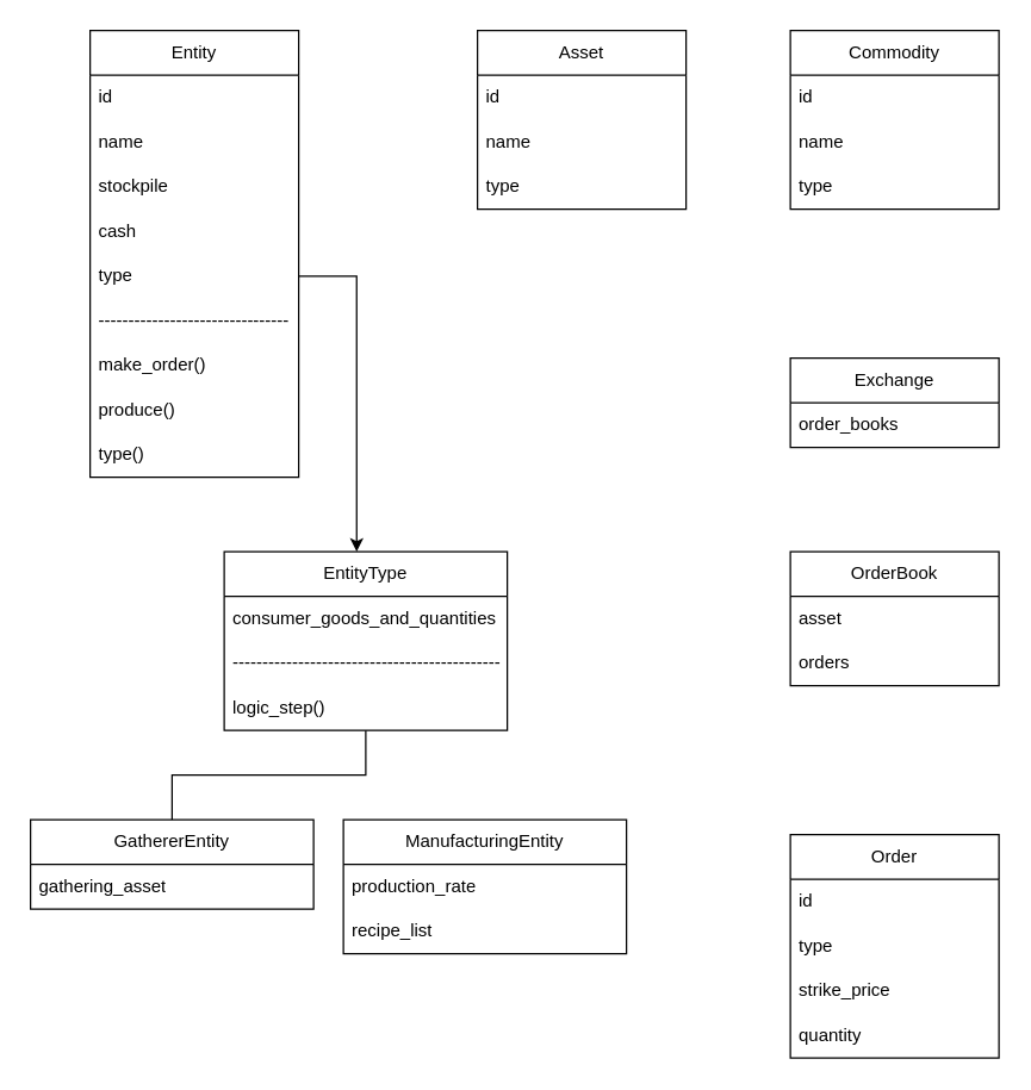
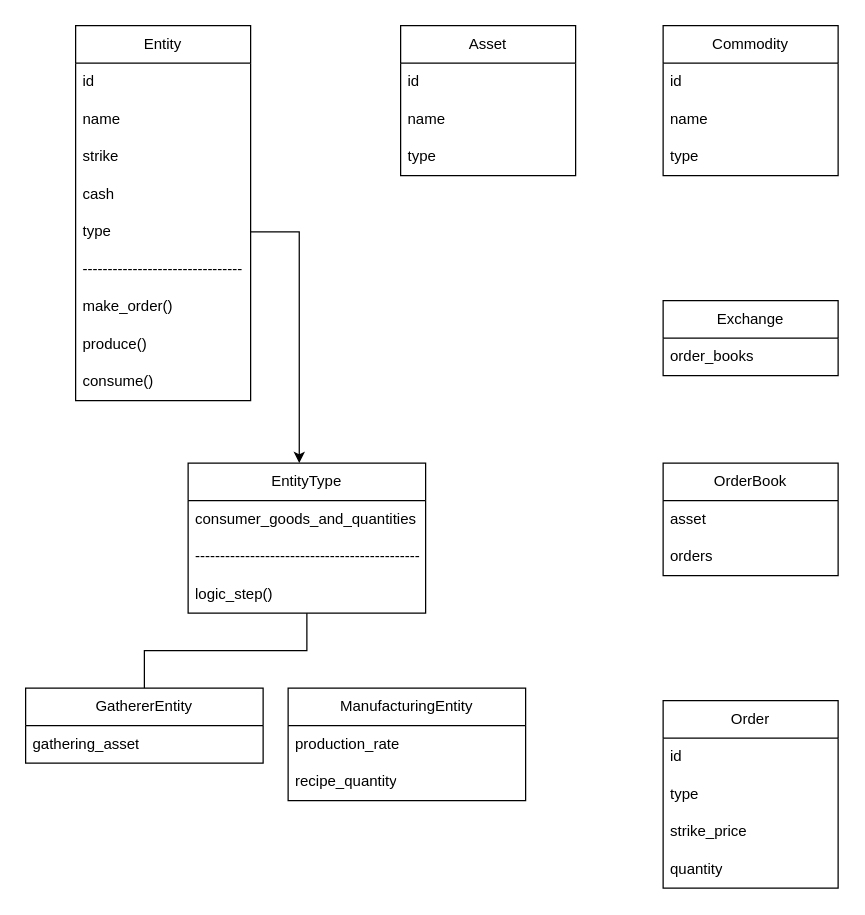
  <mxCell id="0" />
  <mxCell id="1" parent="0" />
  <mxCell id="2" value="Entity&lt;br&gt;" style="swimlane;fontStyle=0;childLayout=stackLayout;horizontal=1;startSize=30;horizontalStack=0;resizeParent=1;resizeParentMax=0;resizeLast=0;collapsible=1;marginBottom=0;whiteSpace=wrap;html=1;movable=1;resizable=1;rotatable=1;deletable=1;editable=1;locked=0;connectable=1;" vertex="1" parent="1"><mxGeometry x="60" y="20" width="140" height="300" as="geometry"><mxRectangle x="190" y="170" width="70" height="30" as="alternateBounds" /></mxGeometry></mxCell>
  <mxCell id="3" value="id" style="text;strokeColor=none;fillColor=none;align=left;verticalAlign=middle;spacingLeft=4;spacingRight=4;overflow=hidden;points=[[0,0.5],[1,0.5]];portConstraint=eastwest;rotatable=0;whiteSpace=wrap;html=1;" vertex="1" parent="2"><mxGeometry y="30" width="140" height="30" as="geometry" /></mxCell>
  <mxCell id="4" value="name" style="text;strokeColor=none;fillColor=none;align=left;verticalAlign=middle;spacingLeft=4;spacingRight=4;overflow=hidden;points=[[0,0.5],[1,0.5]];portConstraint=eastwest;rotatable=0;whiteSpace=wrap;html=1;" vertex="1" parent="2"><mxGeometry y="60" width="140" height="30" as="geometry" /></mxCell>
- <mxCell id="5" value="stockpile" style="text;strokeColor=none;fillColor=none;align=left;verticalAlign=middle;spacingLeft=4;spacingRight=4;overflow=hidden;points=[[0,0.5],[1,0.5]];portConstraint=eastwest;rotatable=0;whiteSpace=wrap;html=1;" vertex="1" parent="2"><mxGeometry y="90" width="140" height="30" as="geometry" /></mxCell>
+ <mxCell id="5" value="strike" style="text;strokeColor=none;fillColor=none;align=left;verticalAlign=middle;spacingLeft=4;spacingRight=4;overflow=hidden;points=[[0,0.5],[1,0.5]];portConstraint=eastwest;rotatable=0;whiteSpace=wrap;html=1;" vertex="1" parent="2"><mxGeometry y="90" width="140" height="30" as="geometry" /></mxCell>
  <mxCell id="6" value="cash" style="text;strokeColor=none;fillColor=none;align=left;verticalAlign=middle;spacingLeft=4;spacingRight=4;overflow=hidden;points=[[0,0.5],[1,0.5]];portConstraint=eastwest;rotatable=0;whiteSpace=wrap;html=1;" vertex="1" parent="2"><mxGeometry y="120" width="140" height="30" as="geometry" /></mxCell>
  <mxCell id="7" value="type" style="text;strokeColor=none;fillColor=none;align=left;verticalAlign=middle;spacingLeft=4;spacingRight=4;overflow=hidden;points=[[0,0.5],[1,0.5]];portConstraint=eastwest;rotatable=0;whiteSpace=wrap;html=1;" vertex="1" parent="2"><mxGeometry y="150" width="140" height="30" as="geometry" /></mxCell>
  <mxCell id="8" value="--------------------------------" style="text;strokeColor=none;fillColor=none;align=left;verticalAlign=middle;spacingLeft=4;spacingRight=4;overflow=hidden;points=[[0,0.5],[1,0.5]];portConstraint=eastwest;rotatable=0;whiteSpace=wrap;html=1;" vertex="1" parent="2"><mxGeometry y="180" width="140" height="30" as="geometry" /></mxCell>
  <mxCell id="9" value="make_order()" style="text;strokeColor=none;fillColor=none;align=left;verticalAlign=middle;spacingLeft=4;spacingRight=4;overflow=hidden;points=[[0,0.5],[1,0.5]];portConstraint=eastwest;rotatable=0;whiteSpace=wrap;html=1;" vertex="1" parent="2"><mxGeometry y="210" width="140" height="30" as="geometry" /></mxCell>
  <mxCell id="10" value="produce()" style="text;strokeColor=none;fillColor=none;align=left;verticalAlign=middle;spacingLeft=4;spacingRight=4;overflow=hidden;points=[[0,0.5],[1,0.5]];portConstraint=eastwest;rotatable=0;whiteSpace=wrap;html=1;" vertex="1" parent="2"><mxGeometry y="240" width="140" height="30" as="geometry" /></mxCell>
- <mxCell id="11" value="type()" style="text;strokeColor=none;fillColor=none;align=left;verticalAlign=middle;spacingLeft=4;spacingRight=4;overflow=hidden;points=[[0,0.5],[1,0.5]];portConstraint=eastwest;rotatable=0;whiteSpace=wrap;html=1;" vertex="1" parent="2"><mxGeometry y="270" width="140" height="30" as="geometry" /></mxCell>
+ <mxCell id="11" value="consume()" style="text;strokeColor=none;fillColor=none;align=left;verticalAlign=middle;spacingLeft=4;spacingRight=4;overflow=hidden;points=[[0,0.5],[1,0.5]];portConstraint=eastwest;rotatable=0;whiteSpace=wrap;html=1;" vertex="1" parent="2"><mxGeometry y="270" width="140" height="30" as="geometry" /></mxCell>
  <mxCell id="12" value="Commodity" style="swimlane;fontStyle=0;childLayout=stackLayout;horizontal=1;startSize=30;horizontalStack=0;resizeParent=1;resizeParentMax=0;resizeLast=0;collapsible=1;marginBottom=0;whiteSpace=wrap;html=1;" vertex="1" parent="1"><mxGeometry x="530" y="20" width="140" height="120" as="geometry" /></mxCell>
  <mxCell id="13" value="id" style="text;strokeColor=none;fillColor=none;align=left;verticalAlign=middle;spacingLeft=4;spacingRight=4;overflow=hidden;points=[[0,0.5],[1,0.5]];portConstraint=eastwest;rotatable=0;whiteSpace=wrap;html=1;" vertex="1" parent="12"><mxGeometry y="30" width="140" height="30" as="geometry" /></mxCell>
  <mxCell id="14" value="name" style="text;strokeColor=none;fillColor=none;align=left;verticalAlign=middle;spacingLeft=4;spacingRight=4;overflow=hidden;points=[[0,0.5],[1,0.5]];portConstraint=eastwest;rotatable=0;whiteSpace=wrap;html=1;" vertex="1" parent="12"><mxGeometry y="60" width="140" height="30" as="geometry" /></mxCell>
  <mxCell id="15" value="type" style="text;strokeColor=none;fillColor=none;align=left;verticalAlign=middle;spacingLeft=4;spacingRight=4;overflow=hidden;points=[[0,0.5],[1,0.5]];portConstraint=eastwest;rotatable=0;whiteSpace=wrap;html=1;" vertex="1" parent="12"><mxGeometry y="90" width="140" height="30" as="geometry" /></mxCell>
  <mxCell id="16" value="Exchange" style="swimlane;fontStyle=0;childLayout=stackLayout;horizontal=1;startSize=30;horizontalStack=0;resizeParent=1;resizeParentMax=0;resizeLast=0;collapsible=1;marginBottom=0;whiteSpace=wrap;html=1;" vertex="1" parent="1"><mxGeometry x="530" y="240" width="140" height="60" as="geometry" /></mxCell>
  <mxCell id="17" value="order_books" style="text;strokeColor=none;fillColor=none;align=left;verticalAlign=middle;spacingLeft=4;spacingRight=4;overflow=hidden;points=[[0,0.5],[1,0.5]];portConstraint=eastwest;rotatable=0;whiteSpace=wrap;html=1;" vertex="1" parent="16"><mxGeometry y="30" width="140" height="30" as="geometry" /></mxCell>
  <mxCell id="18" value="OrderBook" style="swimlane;fontStyle=0;childLayout=stackLayout;horizontal=1;startSize=30;horizontalStack=0;resizeParent=1;resizeParentMax=0;resizeLast=0;collapsible=1;marginBottom=0;whiteSpace=wrap;html=1;" vertex="1" parent="1"><mxGeometry x="530" y="370" width="140" height="90" as="geometry" /></mxCell>
  <mxCell id="19" value="asset" style="text;strokeColor=none;fillColor=none;align=left;verticalAlign=middle;spacingLeft=4;spacingRight=4;overflow=hidden;points=[[0,0.5],[1,0.5]];portConstraint=eastwest;rotatable=0;whiteSpace=wrap;html=1;" vertex="1" parent="18"><mxGeometry y="30" width="140" height="30" as="geometry" /></mxCell>
  <mxCell id="20" value="orders" style="text;strokeColor=none;fillColor=none;align=left;verticalAlign=middle;spacingLeft=4;spacingRight=4;overflow=hidden;points=[[0,0.5],[1,0.5]];portConstraint=eastwest;rotatable=0;whiteSpace=wrap;html=1;" vertex="1" parent="18"><mxGeometry y="60" width="140" height="30" as="geometry" /></mxCell>
  <mxCell id="21" value="Order" style="swimlane;fontStyle=0;childLayout=stackLayout;horizontal=1;startSize=30;horizontalStack=0;resizeParent=1;resizeParentMax=0;resizeLast=0;collapsible=1;marginBottom=0;whiteSpace=wrap;html=1;" vertex="1" parent="1"><mxGeometry x="530" y="560" width="140" height="150" as="geometry" /></mxCell>
  <mxCell id="22" value="id" style="text;strokeColor=none;fillColor=none;align=left;verticalAlign=middle;spacingLeft=4;spacingRight=4;overflow=hidden;points=[[0,0.5],[1,0.5]];portConstraint=eastwest;rotatable=0;whiteSpace=wrap;html=1;" vertex="1" parent="21"><mxGeometry y="30" width="140" height="30" as="geometry" /></mxCell>
  <mxCell id="23" value="type" style="text;strokeColor=none;fillColor=none;align=left;verticalAlign=middle;spacingLeft=4;spacingRight=4;overflow=hidden;points=[[0,0.5],[1,0.5]];portConstraint=eastwest;rotatable=0;whiteSpace=wrap;html=1;" vertex="1" parent="21"><mxGeometry y="60" width="140" height="30" as="geometry" /></mxCell>
  <mxCell id="24" value="strike_price" style="text;strokeColor=none;fillColor=none;align=left;verticalAlign=middle;spacingLeft=4;spacingRight=4;overflow=hidden;points=[[0,0.5],[1,0.5]];portConstraint=eastwest;rotatable=0;whiteSpace=wrap;html=1;" vertex="1" parent="21"><mxGeometry y="90" width="140" height="30" as="geometry" /></mxCell>
  <mxCell id="25" value="quantity" style="text;strokeColor=none;fillColor=none;align=left;verticalAlign=middle;spacingLeft=4;spacingRight=4;overflow=hidden;points=[[0,0.5],[1,0.5]];portConstraint=eastwest;rotatable=0;whiteSpace=wrap;html=1;" vertex="1" parent="21"><mxGeometry y="120" width="140" height="30" as="geometry" /></mxCell>
  <mxCell id="26" value="Asset" style="swimlane;fontStyle=0;childLayout=stackLayout;horizontal=1;startSize=30;horizontalStack=0;resizeParent=1;resizeParentMax=0;resizeLast=0;collapsible=1;marginBottom=0;whiteSpace=wrap;html=1;" vertex="1" parent="1"><mxGeometry x="320" y="20" width="140" height="120" as="geometry" /></mxCell>
  <mxCell id="27" value="id" style="text;strokeColor=none;fillColor=none;align=left;verticalAlign=middle;spacingLeft=4;spacingRight=4;overflow=hidden;points=[[0,0.5],[1,0.5]];portConstraint=eastwest;rotatable=0;whiteSpace=wrap;html=1;" vertex="1" parent="26"><mxGeometry y="30" width="140" height="30" as="geometry" /></mxCell>
  <mxCell id="28" value="name" style="text;strokeColor=none;fillColor=none;align=left;verticalAlign=middle;spacingLeft=4;spacingRight=4;overflow=hidden;points=[[0,0.5],[1,0.5]];portConstraint=eastwest;rotatable=0;whiteSpace=wrap;html=1;" vertex="1" parent="26"><mxGeometry y="60" width="140" height="30" as="geometry" /></mxCell>
  <mxCell id="29" value="type" style="text;strokeColor=none;fillColor=none;align=left;verticalAlign=middle;spacingLeft=4;spacingRight=4;overflow=hidden;points=[[0,0.5],[1,0.5]];portConstraint=eastwest;rotatable=0;whiteSpace=wrap;html=1;" vertex="1" parent="26"><mxGeometry y="90" width="140" height="30" as="geometry" /></mxCell>
  <mxCell id="30" style="edgeStyle=orthogonalEdgeStyle;rounded=0;orthogonalLoop=1;jettySize=auto;html=1;entryX=0.5;entryY=0;entryDx=0;entryDy=0;endArrow=none;" edge="1" parent="1" source="31" target="35"><mxGeometry relative="1" as="geometry" /></mxCell>
  <mxCell id="31" value="EntityType" style="swimlane;fontStyle=0;childLayout=stackLayout;horizontal=1;startSize=30;horizontalStack=0;resizeParent=1;resizeParentMax=0;resizeLast=0;collapsible=1;marginBottom=0;whiteSpace=wrap;html=1;" vertex="1" parent="1"><mxGeometry x="150" y="370" width="190" height="120" as="geometry" /></mxCell>
  <mxCell id="32" value="consumer_goods_and_quantities" style="text;strokeColor=none;fillColor=none;align=left;verticalAlign=middle;spacingLeft=4;spacingRight=4;overflow=hidden;points=[[0,0.5],[1,0.5]];portConstraint=eastwest;rotatable=0;whiteSpace=wrap;html=1;" vertex="1" parent="31"><mxGeometry y="30" width="190" height="30" as="geometry" /></mxCell>
  <mxCell id="33" value="---------------------------------------------" style="text;strokeColor=none;fillColor=none;align=left;verticalAlign=middle;spacingLeft=4;spacingRight=4;overflow=hidden;points=[[0,0.5],[1,0.5]];portConstraint=eastwest;rotatable=0;whiteSpace=wrap;html=1;" vertex="1" parent="31"><mxGeometry y="60" width="190" height="30" as="geometry" /></mxCell>
  <mxCell id="34" value="logic_step()" style="text;strokeColor=none;fillColor=none;align=left;verticalAlign=middle;spacingLeft=4;spacingRight=4;overflow=hidden;points=[[0,0.5],[1,0.5]];portConstraint=eastwest;rotatable=0;whiteSpace=wrap;html=1;" vertex="1" parent="31"><mxGeometry y="90" width="190" height="30" as="geometry" /></mxCell>
  <mxCell id="35" value="GathererEntity" style="swimlane;fontStyle=0;childLayout=stackLayout;horizontal=1;startSize=30;horizontalStack=0;resizeParent=1;resizeParentMax=0;resizeLast=0;collapsible=1;marginBottom=0;whiteSpace=wrap;html=1;" vertex="1" parent="1"><mxGeometry x="20" y="550" width="190" height="60" as="geometry" /></mxCell>
  <mxCell id="36" value="gathering_asset" style="text;strokeColor=none;fillColor=none;align=left;verticalAlign=middle;spacingLeft=4;spacingRight=4;overflow=hidden;points=[[0,0.5],[1,0.5]];portConstraint=eastwest;rotatable=0;whiteSpace=wrap;html=1;" vertex="1" parent="35"><mxGeometry y="30" width="190" height="30" as="geometry" /></mxCell>
  <mxCell id="37" value="ManufacturingEntity" style="swimlane;fontStyle=0;childLayout=stackLayout;horizontal=1;startSize=30;horizontalStack=0;resizeParent=1;resizeParentMax=0;resizeLast=0;collapsible=1;marginBottom=0;whiteSpace=wrap;html=1;" vertex="1" parent="1"><mxGeometry x="230" y="550" width="190" height="90" as="geometry" /></mxCell>
  <mxCell id="38" value="production_rate" style="text;strokeColor=none;fillColor=none;align=left;verticalAlign=middle;spacingLeft=4;spacingRight=4;overflow=hidden;points=[[0,0.5],[1,0.5]];portConstraint=eastwest;rotatable=0;whiteSpace=wrap;html=1;" vertex="1" parent="37"><mxGeometry y="30" width="190" height="30" as="geometry" /></mxCell>
- <mxCell id="39" value="recipe_list" style="text;strokeColor=none;fillColor=none;align=left;verticalAlign=middle;spacingLeft=4;spacingRight=4;overflow=hidden;points=[[0,0.5],[1,0.5]];portConstraint=eastwest;rotatable=0;whiteSpace=wrap;html=1;" vertex="1" parent="37"><mxGeometry y="60" width="190" height="30" as="geometry" /></mxCell>
+ <mxCell id="39" value="recipe_quantity" style="text;strokeColor=none;fillColor=none;align=left;verticalAlign=middle;spacingLeft=4;spacingRight=4;overflow=hidden;points=[[0,0.5],[1,0.5]];portConstraint=eastwest;rotatable=0;whiteSpace=wrap;html=1;" vertex="1" parent="37"><mxGeometry y="60" width="190" height="30" as="geometry" /></mxCell>
  <mxCell id="40" style="edgeStyle=orthogonalEdgeStyle;rounded=0;orthogonalLoop=1;jettySize=auto;html=1;entryX=0.468;entryY=0;entryDx=0;entryDy=0;entryPerimeter=0;" edge="1" parent="1" source="7" target="31"><mxGeometry relative="1" as="geometry" /></mxCell>
